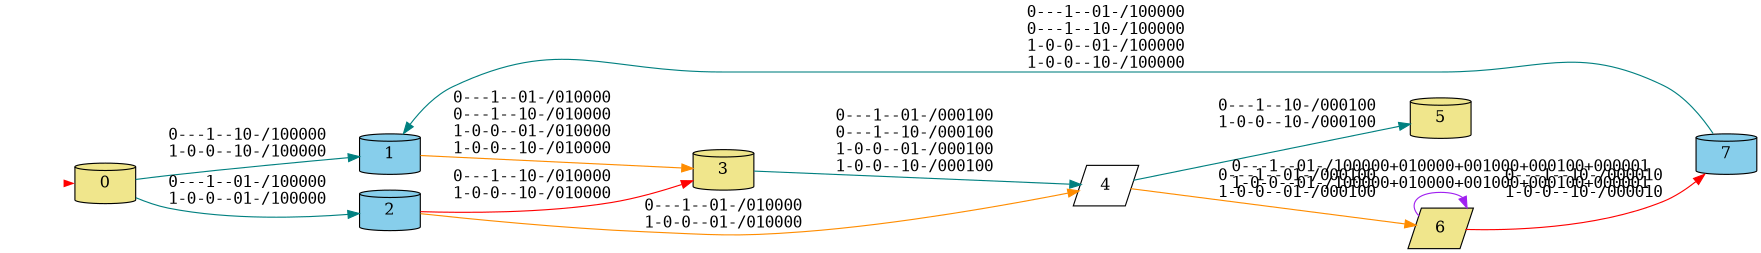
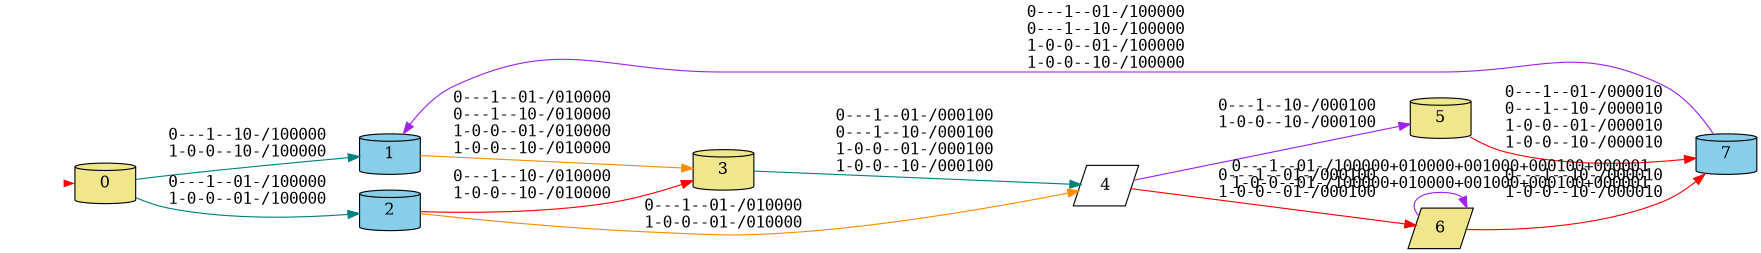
  digraph {
    nodesep=0.2
    rankdir=LR
    ranksep=0.8
    node [shape=cylinder style=filled fillcolor=khaki]
    edge [color=red fontname=mono]
    init [shape=point style=invis fillcolor=""]
    n2 [label=0]
    n3 [fillcolor=skyblue label=1]
    n4 [fillcolor=skyblue label=2]
    n5 [label=3]
    n6 [fillcolor=white label=4 shape=parallelogram]
    n7 [label=5]
    n8 [label=6 shape=parallelogram]
    n9 [fillcolor=skyblue label=7]
    init -> n2 [penwidth=0]
    n2 -> n3 [color=teal label="0---1--10-/100000\l1-0-0--10-/100000\l"]
    n2 -> n4 [color=teal label="0---1--01-/100000\l1-0-0--01-/100000\l"]
    n3 -> n5 [color=darkorange label="0---1--01-/010000\l0---1--10-/010000\l1-0-0--01-/010000\l1-0-0--10-/010000\l"]
    n4 -> n5 [label="0---1--10-/010000\l1-0-0--10-/010000\l"]
    n4 -> n6 [color=darkorange label="0---1--01-/010000\l1-0-0--01-/010000\l"]
    n5 -> n6 [color=teal label="0---1--01-/000100\l0---1--10-/000100\l1-0-0--01-/000100\l1-0-0--10-/000100\l"]
-   n6 -> n7 [color=teal label="0---1--10-/000100\l1-0-0--10-/000100\l"]
-   n6 -> n8 [color=darkorange label="0---1--01-/000100\l1-0-0--01-/000100\l"]
+   n6 -> n7 [color=purple label="0---1--10-/000100\l1-0-0--10-/000100\l"]
+   n6 -> n8 [label="0---1--01-/000100\l1-0-0--01-/000100\l"]
+   n7 -> n9 [label="0---1--01-/000010\l0---1--10-/000010\l1-0-0--01-/000010\l1-0-0--10-/000010\l"]
    n8 -> n8 [color=purple label="0---1--01-/100000+010000+001000+000100+000001\l1-0-0--01-/100000+010000+001000+000100+000001\l"]
    n8 -> n9 [label="0---1--10-/000010\l1-0-0--10-/000010\l"]
-   n9 -> n3 [color=teal label="0---1--01-/100000\l0---1--10-/100000\l1-0-0--01-/100000\l1-0-0--10-/100000\l"]
+   n9 -> n3 [color=purple label="0---1--01-/100000\l0---1--10-/100000\l1-0-0--01-/100000\l1-0-0--10-/100000\l"]
  }
